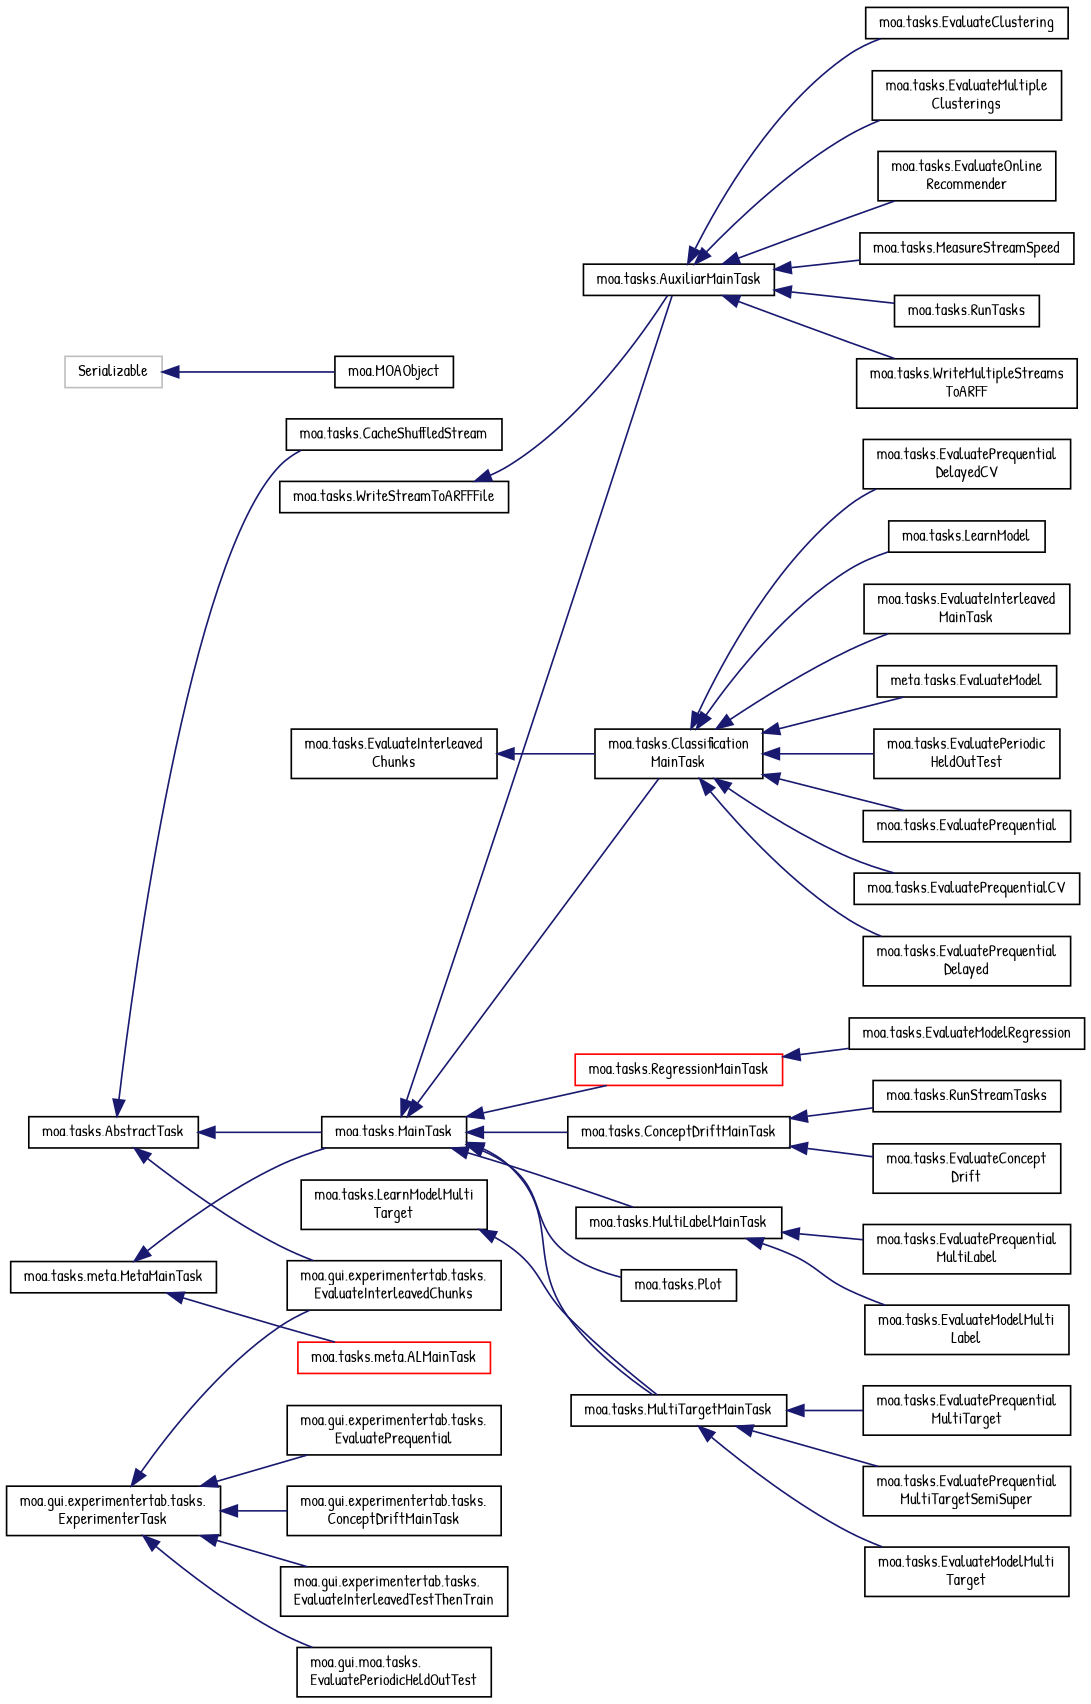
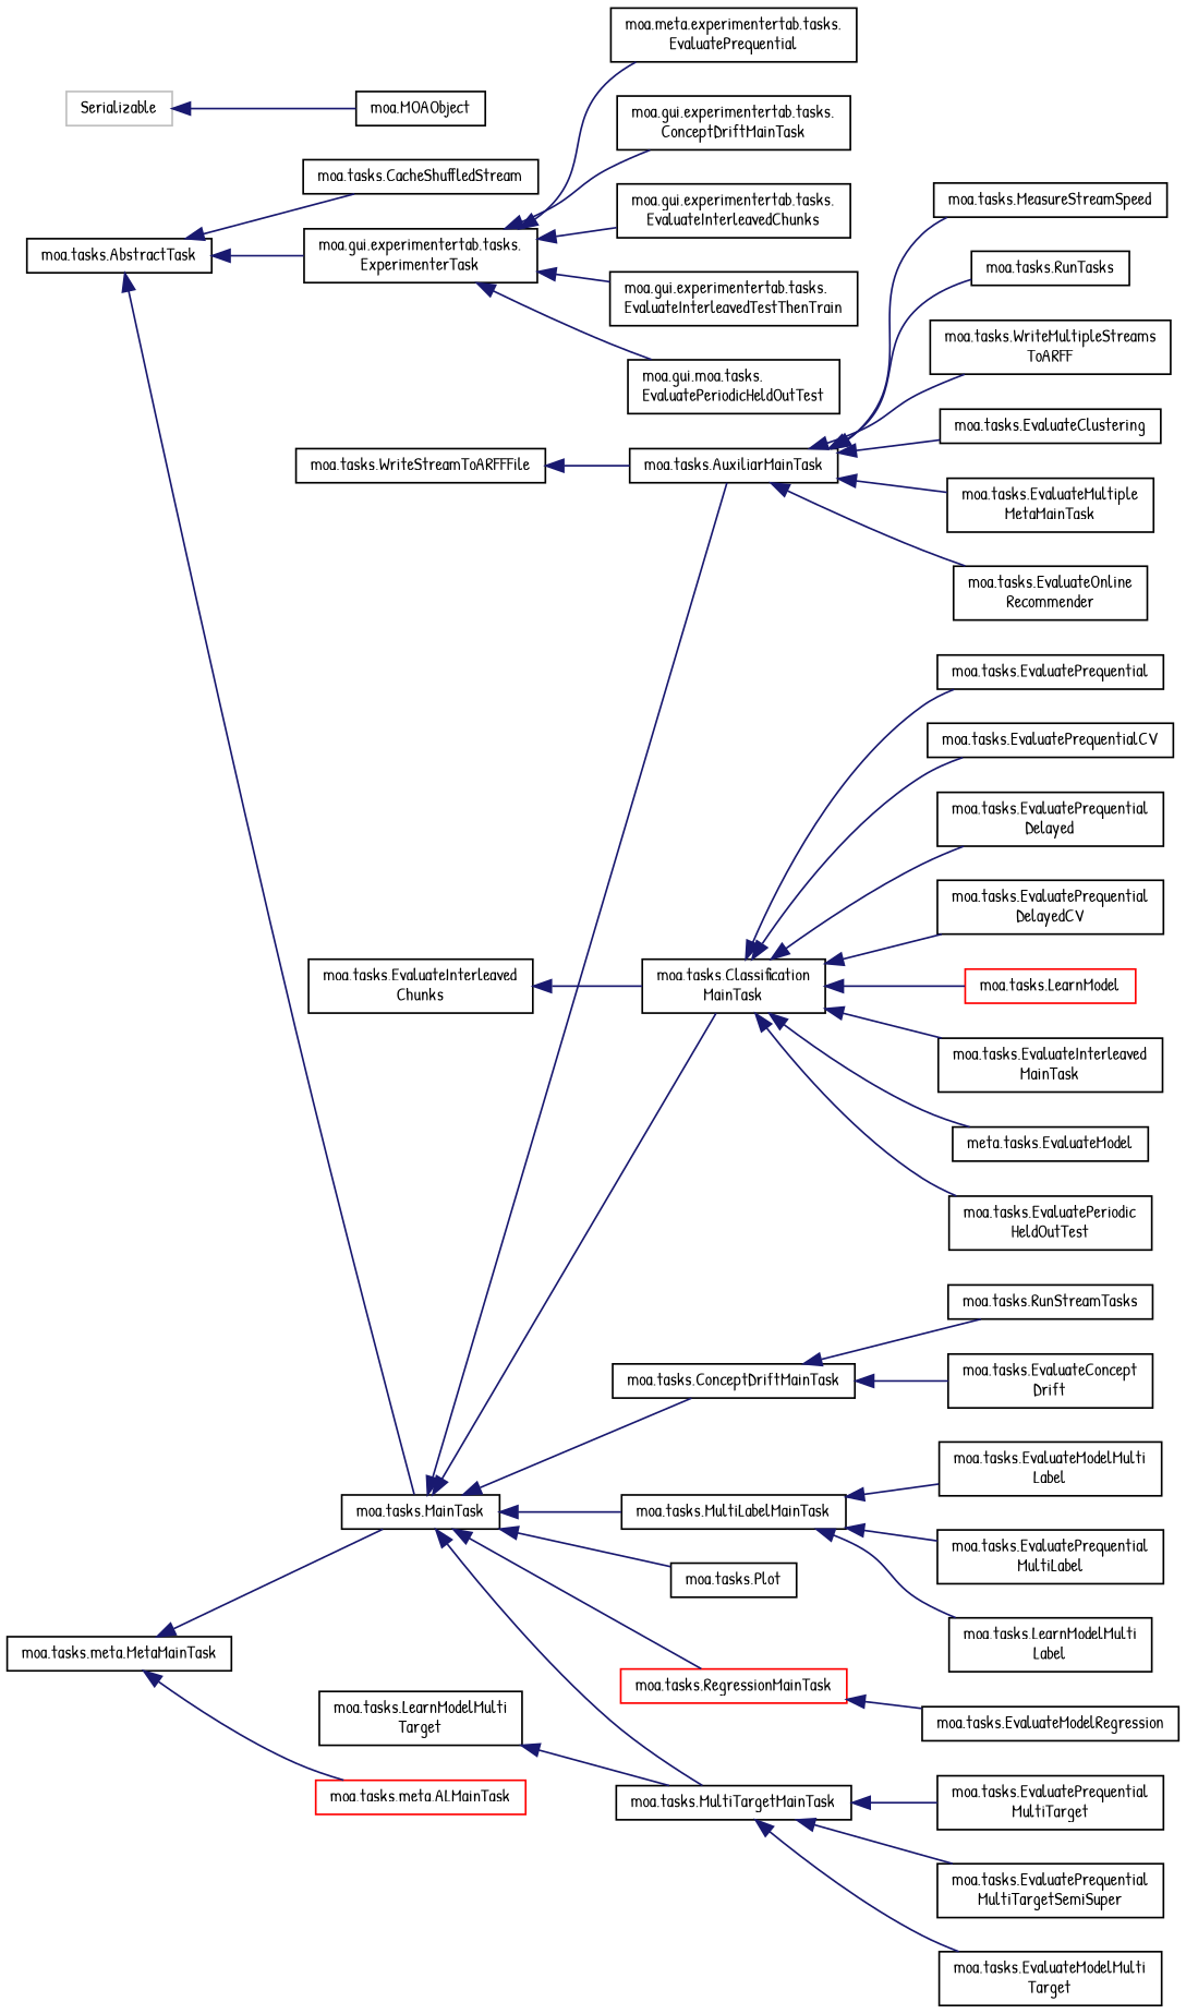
  digraph {
    fontname="Patrick Hand"
    rankdir=LR
    node [color=black fillcolor=white fontname="Patrick Hand" fontsize=10 shape=record style=filled]
    edge [color=midnightblue dir=back fontname="Patrick Hand" fontsize=10 labelfontname=Helvetica labelfontsize=10 style=solid]
    n1 [height=0.2 label="moa.tasks.AbstractTask" width=0.4]
    n2 [height=0.2 label="moa.gui.experimentertab.tasks.\lExperimenterTask" width=0.4]
    n3 [height=0.2 label="moa.tasks.CacheShuffledStream" width=0.4]
    n4 [height=0.2 label="moa.tasks.MainTask" width=0.4]
    n5 [height=0.2 label="moa.MOAObject" width=0.4]
    n6 [color=grey75 height=0.2 label=Serializable width=0.4]
    n7 [height=0.2 label="moa.gui.experimentertab.tasks.\lConceptDriftMainTask" width=0.4]
    n8 [height=0.2 label="moa.gui.experimentertab.tasks.\lEvaluateInterleavedChunks" width=0.4]
    n9 [height=0.2 label="moa.gui.experimentertab.tasks.\lEvaluateInterleavedTestThenTrain" width=0.4]
    n10 [height=0.2 label="moa.gui.moa.tasks.\lEvaluatePeriodicHeldOutTest" width=0.4]
-   n11 [height=0.2 label="moa.gui.experimentertab.tasks.\lEvaluatePrequential" width=0.4]
+   n11 [height=0.2 label="moa.meta.experimentertab.tasks.\lEvaluatePrequential" width=0.4]
    n12 [height=0.2 label="moa.tasks.AuxiliarMainTask" width=0.4]
    n13 [height=0.2 label="moa.tasks.Classification\lMainTask" width=0.4]
    n14 [height=0.2 label="moa.tasks.ConceptDriftMainTask" width=0.4]
    n15 [height=0.2 label="moa.tasks.MultiLabelMainTask" width=0.4]
    n16 [height=0.2 label="moa.tasks.MultiTargetMainTask" width=0.4]
    n17 [height=0.2 label="moa.tasks.Plot" width=0.4]
    n18 [color=red height=0.2 label="moa.tasks.RegressionMainTask" width=0.4]
    n19 [height=0.2 label="moa.tasks.EvaluateClustering" width=0.4]
-   n20 [height=0.2 label="moa.tasks.EvaluateMultiple\lClusterings" width=0.4]
+   n20 [height=0.2 label="moa.tasks.EvaluateMultiple\lMetaMainTask" width=0.4]
    n21 [height=0.2 label="moa.tasks.EvaluateOnline\lRecommender" width=0.4]
    n22 [height=0.2 label="moa.tasks.MeasureStreamSpeed" width=0.4]
    n23 [height=0.2 label="moa.tasks.RunTasks" width=0.4]
    n24 [height=0.2 label="moa.tasks.WriteMultipleStreams\lToARFF" width=0.4]
    n25 [height=0.2 label="moa.tasks.EvaluateInterleaved\lMainTask" width=0.4]
    n26 [height=0.2 label="meta.tasks.EvaluateModel" width=0.4]
    n27 [height=0.2 label="moa.tasks.EvaluatePeriodic\lHeldOutTest" width=0.4]
    n28 [height=0.2 label="moa.tasks.EvaluatePrequential" width=0.4]
    n29 [height=0.2 label="moa.tasks.EvaluatePrequentialCV" width=0.4]
    n30 [height=0.2 label="moa.tasks.EvaluatePrequential\lDelayed" width=0.4]
    n31 [height=0.2 label="moa.tasks.EvaluatePrequential\lDelayedCV" width=0.4]
-   n32 [height=0.2 label="moa.tasks.LearnModel" width=0.4]
+   n32 [color=red height=0.2 label="moa.tasks.LearnModel" width=0.4]
    n33 [height=0.2 label="moa.tasks.EvaluateConcept\lDrift" width=0.4]
    n34 [height=0.2 label="moa.tasks.RunStreamTasks" width=0.4]
    n35 [height=0.2 label="moa.tasks.meta.MetaMainTask" width=0.4]
    n36 [color=red height=0.2 label="moa.tasks.meta.ALMainTask" width=0.4]
    n37 [height=0.2 label="moa.tasks.EvaluateModelMulti\lLabel" width=0.4]
    n38 [height=0.2 label="moa.tasks.EvaluatePrequential\lMultiLabel" width=0.4]
+   n39 [height=0.2 label="moa.tasks.LearnModelMulti\lLabel" width=0.4]
    n40 [height=0.2 label="moa.tasks.EvaluateModelMulti\lTarget" width=0.4]
    n41 [height=0.2 label="moa.tasks.EvaluatePrequential\lMultiTarget" width=0.4]
    n42 [height=0.2 label="moa.tasks.EvaluatePrequential\lMultiTargetSemiSuper" width=0.4]
    n43 [height=0.2 label="moa.tasks.EvaluateModelRegression" width=0.4]
    n44 [height=0.2 label="moa.tasks.WriteStreamToARFFFile" width=0.4]
    n45 [height=0.2 label="moa.tasks.EvaluateInterleaved\lChunks" width=0.4]
    n46 [height=0.2 label="moa.tasks.LearnModelMulti\lTarget" width=0.4]
-   n1 -> n8
+   n1 -> n2
    n1 -> n3
    n1 -> n4
    n2 -> n7
    n2 -> n8
    n2 -> n9
    n2 -> n10
    n2 -> n11
    n4 -> n12
    n4 -> n13
    n4 -> n14
    n4 -> n15
    n4 -> n16
    n4 -> n17
    n4 -> n18
    n6 -> n5
    n12 -> n19
    n12 -> n20
    n12 -> n21
    n12 -> n22
    n12 -> n23
    n12 -> n24
    n13 -> n25
    n13 -> n26
    n13 -> n27
    n13 -> n28
    n13 -> n29
    n13 -> n30
    n13 -> n31
    n13 -> n32
    n14 -> n33
    n14 -> n34
    n15 -> n37
    n15 -> n38
+   n15 -> n39
    n16 -> n40
    n16 -> n41
    n16 -> n42
    n18 -> n43
    n35 -> n4
    n35 -> n36
    n44 -> n12
    n45 -> n13
    n46 -> n16
  }
